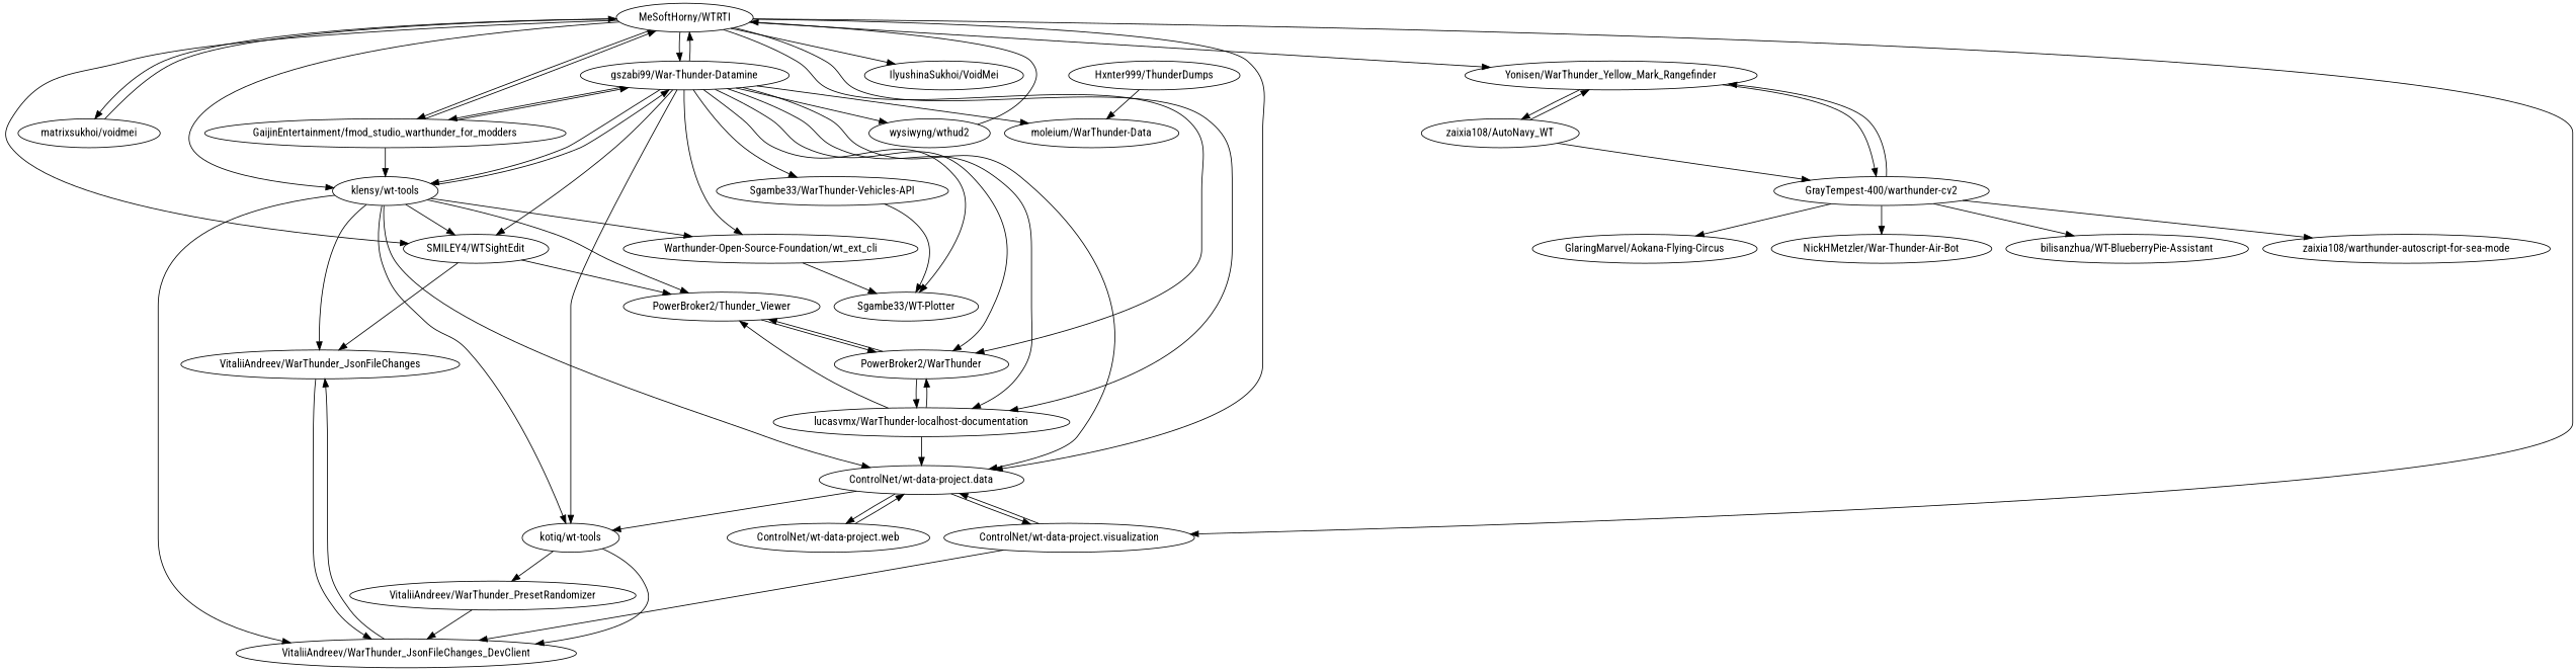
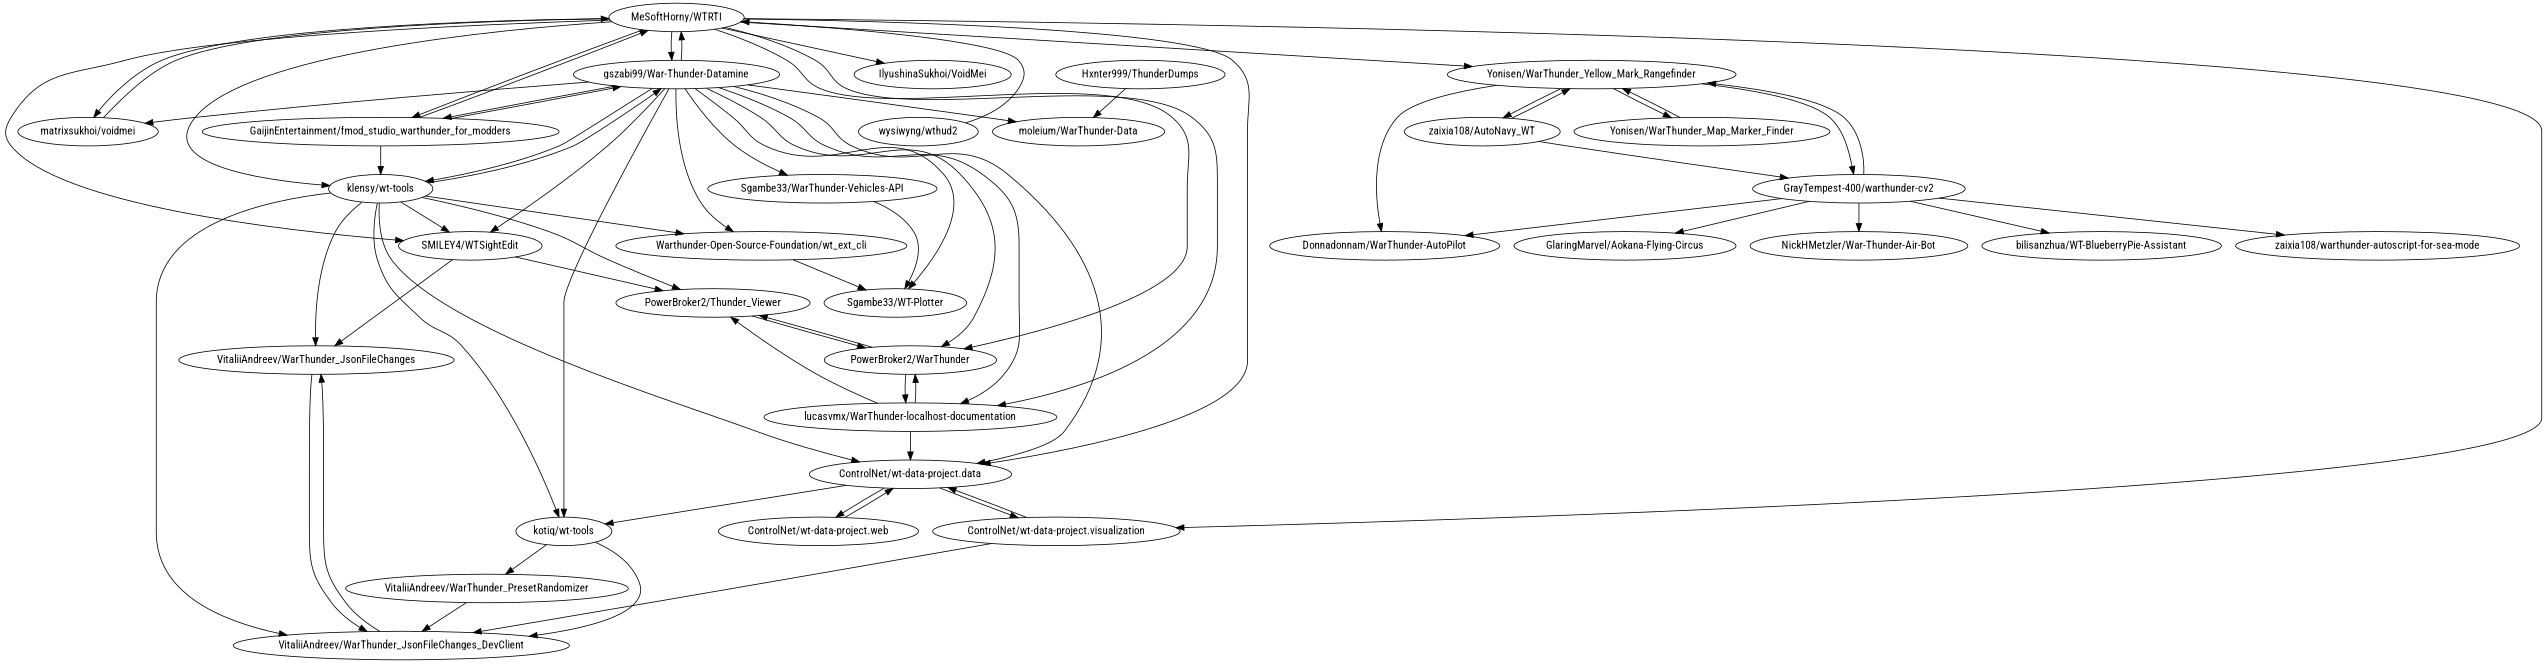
  digraph {
    fontname="Roboto Condensed"
    node [fontname="Roboto Condensed"]
    edge [fontname="Roboto Condensed"]
    "SMILEY4/WTSightEdit" [l="1.918,47.038"]
    "VitaliiAndreev/WarThunder_JsonFileChanges" [l="1.904,47.058"]
    "PowerBroker2/Thunder_Viewer" [l="1.906,47.023"]
    "VitaliiAndreev/WarThunder_JsonFileChanges_DevClient" [l="1.923,47.057"]
    "PowerBroker2/WarThunder" [l="1.905,47.009"]
    "lucasvmx/WarThunder-localhost-documentation" [l="1.896,47.017"]
    "ControlNet/wt-data-project.data" [l="1.918,47.045"]
    "kotiq/wt-tools" [l="1.912,47.056"]
    "ControlNet/wt-data-project.visualization" [l="1.936,47.042"]
    "ControlNet/wt-data-project.web" [l="1.915,47.068"]
    "VitaliiAndreev/WarThunder_PresetRandomizer" [l="1.932,47.068"]
    "gszabi99/War-Thunder-Datamine" [l="1.901,47.034"]
    "klensy/wt-tools" [l="1.898,47.046"]
    "MeSoftHorny/WTRTI" [l="1.922,47.02"]
    "GaijinEntertainment/fmod_studio_warthunder_for_modders" [l="1.882,47.025"]
    "Warthunder-Open-Source-Foundation/wt_ext_cli" [l="1.879,47.05"]
    "Sgambe33/WT-Plotter" [l="1.874,47.042"]
    "moleium/WarThunder-Data" [l="1.942,47.052"]
    "Sgambe33/WarThunder-Vehicles-API" [l="1.861,47.036"]
    "matrixsukhoi/voidmei" [l="1.942,47.027"]
    "Yonisen/WarThunder_Yellow_Mark_Rangefinder" [l="1.962,46.982"]
    "IlyushinaSukhoi/VoidMei" [l="1.925,46.999"]
+   "Yonisen/WarThunder_Map_Marker_Finder" [l="1.983,46.99"]
+   "Donnadonnam/WarThunder-AutoPilot" [l="1.95,46.967"]
    "GrayTempest-400/warthunder-cv2" [l="1.969,46.959"]
    "zaixia108/AutoNavy_WT" [l="1.981,46.973"]
    "wysiwyng/wthud2" [l="1.946,47.01"]
    "bilisanzhua/WT-BlueberryPie-Assistant" [l="1.949,46.948"]
    "zaixia108/warthunder-autoscript-for-sea-mode" [l="1.994,46.955"]
    "GlaringMarvel/Aokana-Flying-Circus" [l="1.966,46.94"]
    "NickHMetzler/War-Thunder-Air-Bot" [l="1.984,46.943"]
    "Hxnter999/ThunderDumps" [l="1.964,47.062"]
    "SMILEY4/WTSightEdit" -> "VitaliiAndreev/WarThunder_JsonFileChanges"
    "SMILEY4/WTSightEdit" -> "PowerBroker2/Thunder_Viewer"
    "VitaliiAndreev/WarThunder_JsonFileChanges" -> "VitaliiAndreev/WarThunder_JsonFileChanges_DevClient"
    "PowerBroker2/Thunder_Viewer" -> "PowerBroker2/WarThunder"
    "VitaliiAndreev/WarThunder_JsonFileChanges_DevClient" -> "VitaliiAndreev/WarThunder_JsonFileChanges"
    "PowerBroker2/WarThunder" -> "PowerBroker2/Thunder_Viewer"
    "PowerBroker2/WarThunder" -> "lucasvmx/WarThunder-localhost-documentation"
    "lucasvmx/WarThunder-localhost-documentation" -> "PowerBroker2/Thunder_Viewer"
    "lucasvmx/WarThunder-localhost-documentation" -> "PowerBroker2/WarThunder"
    "lucasvmx/WarThunder-localhost-documentation" -> "ControlNet/wt-data-project.data"
    "ControlNet/wt-data-project.data" -> "kotiq/wt-tools"
    "ControlNet/wt-data-project.data" -> "ControlNet/wt-data-project.visualization"
    "ControlNet/wt-data-project.data" -> "ControlNet/wt-data-project.web"
    "kotiq/wt-tools" -> "VitaliiAndreev/WarThunder_JsonFileChanges_DevClient"
    "kotiq/wt-tools" -> "VitaliiAndreev/WarThunder_PresetRandomizer"
    "ControlNet/wt-data-project.visualization" -> "VitaliiAndreev/WarThunder_JsonFileChanges_DevClient"
    "ControlNet/wt-data-project.visualization" -> "ControlNet/wt-data-project.data"
    "ControlNet/wt-data-project.web" -> "ControlNet/wt-data-project.data"
    "VitaliiAndreev/WarThunder_PresetRandomizer" -> "VitaliiAndreev/WarThunder_JsonFileChanges_DevClient"
    "gszabi99/War-Thunder-Datamine" -> "SMILEY4/WTSightEdit"
    "gszabi99/War-Thunder-Datamine" -> "PowerBroker2/WarThunder"
    "gszabi99/War-Thunder-Datamine" -> "lucasvmx/WarThunder-localhost-documentation"
    "gszabi99/War-Thunder-Datamine" -> "ControlNet/wt-data-project.data"
    "gszabi99/War-Thunder-Datamine" -> "kotiq/wt-tools"
    "gszabi99/War-Thunder-Datamine" -> "klensy/wt-tools"
    "gszabi99/War-Thunder-Datamine" -> "MeSoftHorny/WTRTI"
    "gszabi99/War-Thunder-Datamine" -> "GaijinEntertainment/fmod_studio_warthunder_for_modders"
    "gszabi99/War-Thunder-Datamine" -> "Warthunder-Open-Source-Foundation/wt_ext_cli"
    "gszabi99/War-Thunder-Datamine" -> "Sgambe33/WT-Plotter"
    "gszabi99/War-Thunder-Datamine" -> "moleium/WarThunder-Data"
    "gszabi99/War-Thunder-Datamine" -> "Sgambe33/WarThunder-Vehicles-API"
-   "gszabi99/War-Thunder-Datamine" -> "wysiwyng/wthud2"
+   "gszabi99/War-Thunder-Datamine" -> "matrixsukhoi/voidmei"
    "klensy/wt-tools" -> "SMILEY4/WTSightEdit"
    "klensy/wt-tools" -> "VitaliiAndreev/WarThunder_JsonFileChanges"
    "klensy/wt-tools" -> "PowerBroker2/Thunder_Viewer"
    "klensy/wt-tools" -> "VitaliiAndreev/WarThunder_JsonFileChanges_DevClient"
    "klensy/wt-tools" -> "ControlNet/wt-data-project.data"
    "klensy/wt-tools" -> "kotiq/wt-tools"
    "klensy/wt-tools" -> "gszabi99/War-Thunder-Datamine"
    "klensy/wt-tools" -> "Warthunder-Open-Source-Foundation/wt_ext_cli"
    "MeSoftHorny/WTRTI" -> "SMILEY4/WTSightEdit"
    "MeSoftHorny/WTRTI" -> "PowerBroker2/WarThunder"
    "MeSoftHorny/WTRTI" -> "lucasvmx/WarThunder-localhost-documentation"
    "MeSoftHorny/WTRTI" -> "ControlNet/wt-data-project.data"
    "MeSoftHorny/WTRTI" -> "ControlNet/wt-data-project.visualization"
    "MeSoftHorny/WTRTI" -> "gszabi99/War-Thunder-Datamine"
    "MeSoftHorny/WTRTI" -> "klensy/wt-tools"
    "MeSoftHorny/WTRTI" -> "GaijinEntertainment/fmod_studio_warthunder_for_modders"
    "MeSoftHorny/WTRTI" -> "matrixsukhoi/voidmei"
    "MeSoftHorny/WTRTI" -> "Yonisen/WarThunder_Yellow_Mark_Rangefinder"
    "MeSoftHorny/WTRTI" -> "IlyushinaSukhoi/VoidMei"
    "GaijinEntertainment/fmod_studio_warthunder_for_modders" -> "gszabi99/War-Thunder-Datamine"
    "GaijinEntertainment/fmod_studio_warthunder_for_modders" -> "klensy/wt-tools"
    "GaijinEntertainment/fmod_studio_warthunder_for_modders" -> "MeSoftHorny/WTRTI"
    "Warthunder-Open-Source-Foundation/wt_ext_cli" -> "Sgambe33/WT-Plotter"
    "Sgambe33/WarThunder-Vehicles-API" -> "Sgambe33/WT-Plotter"
    "matrixsukhoi/voidmei" -> "MeSoftHorny/WTRTI"
+   "Yonisen/WarThunder_Yellow_Mark_Rangefinder" -> "Yonisen/WarThunder_Map_Marker_Finder"
+   "Yonisen/WarThunder_Yellow_Mark_Rangefinder" -> "Donnadonnam/WarThunder-AutoPilot"
    "Yonisen/WarThunder_Yellow_Mark_Rangefinder" -> "GrayTempest-400/warthunder-cv2"
    "Yonisen/WarThunder_Yellow_Mark_Rangefinder" -> "zaixia108/AutoNavy_WT"
+   "Yonisen/WarThunder_Map_Marker_Finder" -> "Yonisen/WarThunder_Yellow_Mark_Rangefinder"
    "GrayTempest-400/warthunder-cv2" -> "Yonisen/WarThunder_Yellow_Mark_Rangefinder"
+   "GrayTempest-400/warthunder-cv2" -> "Donnadonnam/WarThunder-AutoPilot"
    "GrayTempest-400/warthunder-cv2" -> "bilisanzhua/WT-BlueberryPie-Assistant"
    "GrayTempest-400/warthunder-cv2" -> "zaixia108/warthunder-autoscript-for-sea-mode"
    "GrayTempest-400/warthunder-cv2" -> "GlaringMarvel/Aokana-Flying-Circus"
    "GrayTempest-400/warthunder-cv2" -> "NickHMetzler/War-Thunder-Air-Bot"
    "zaixia108/AutoNavy_WT" -> "Yonisen/WarThunder_Yellow_Mark_Rangefinder"
    "zaixia108/AutoNavy_WT" -> "GrayTempest-400/warthunder-cv2"
    "wysiwyng/wthud2" -> "MeSoftHorny/WTRTI"
    "Hxnter999/ThunderDumps" -> "moleium/WarThunder-Data"
  }
